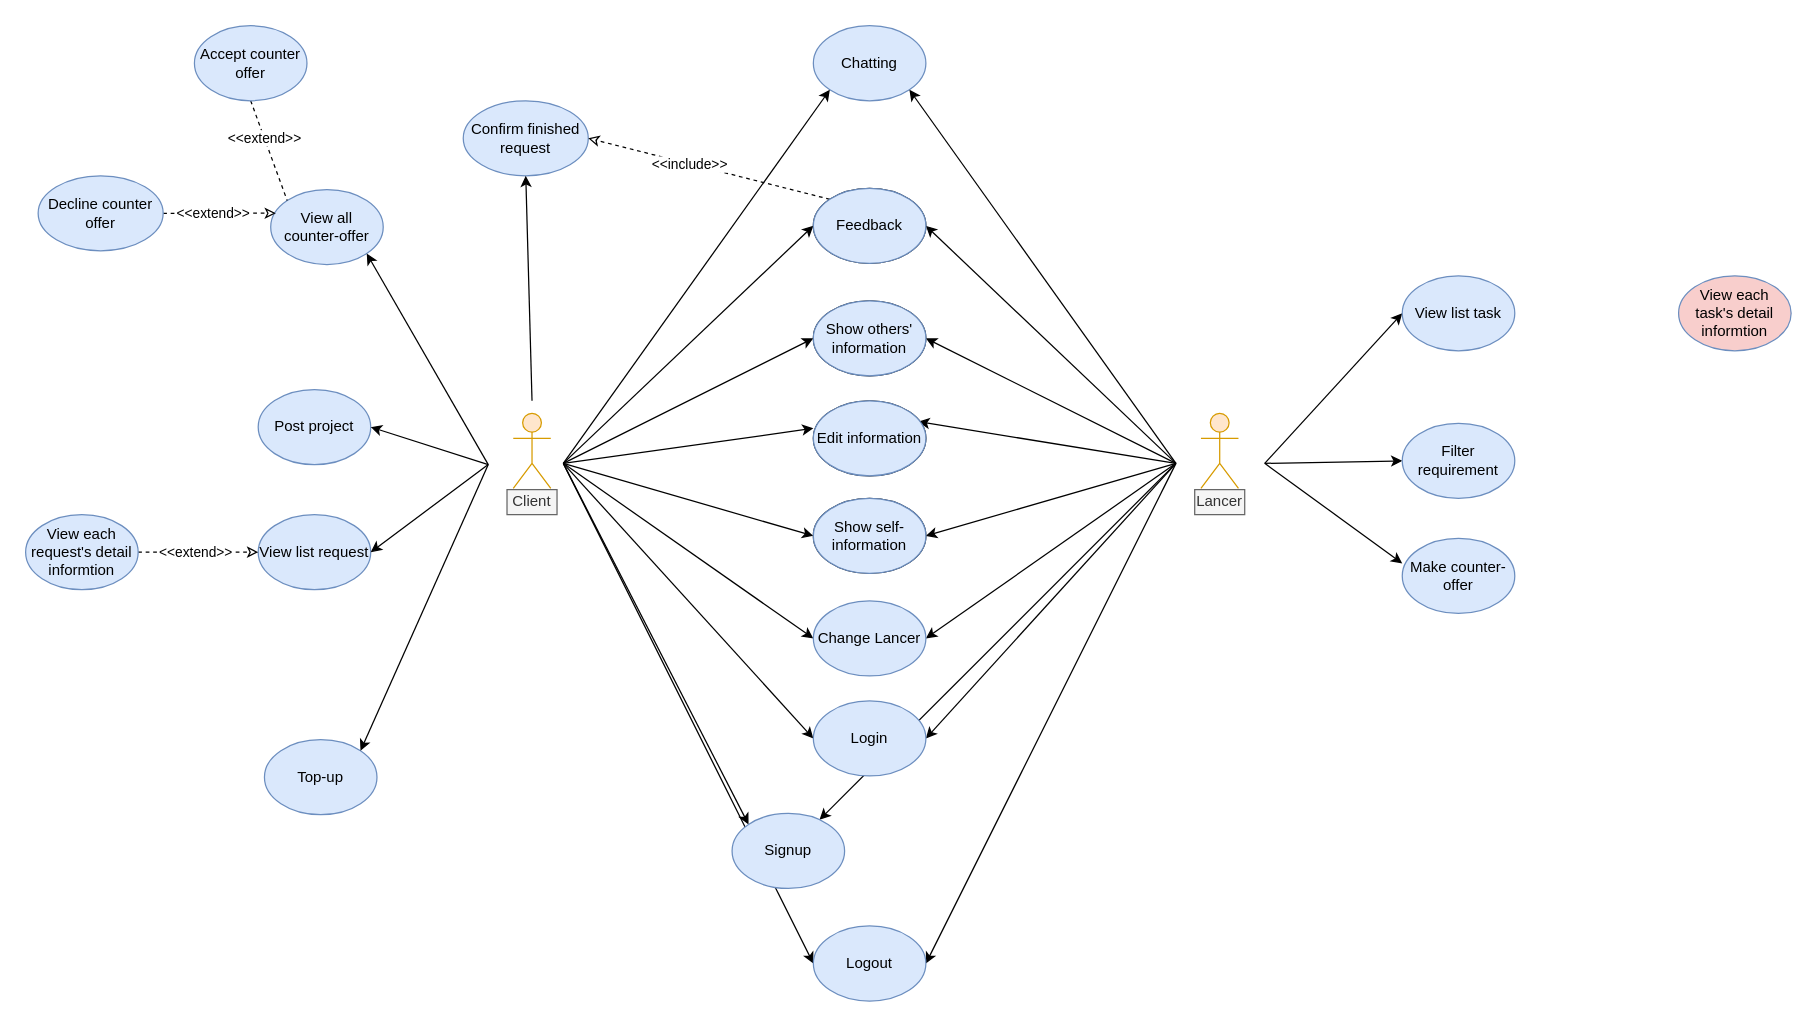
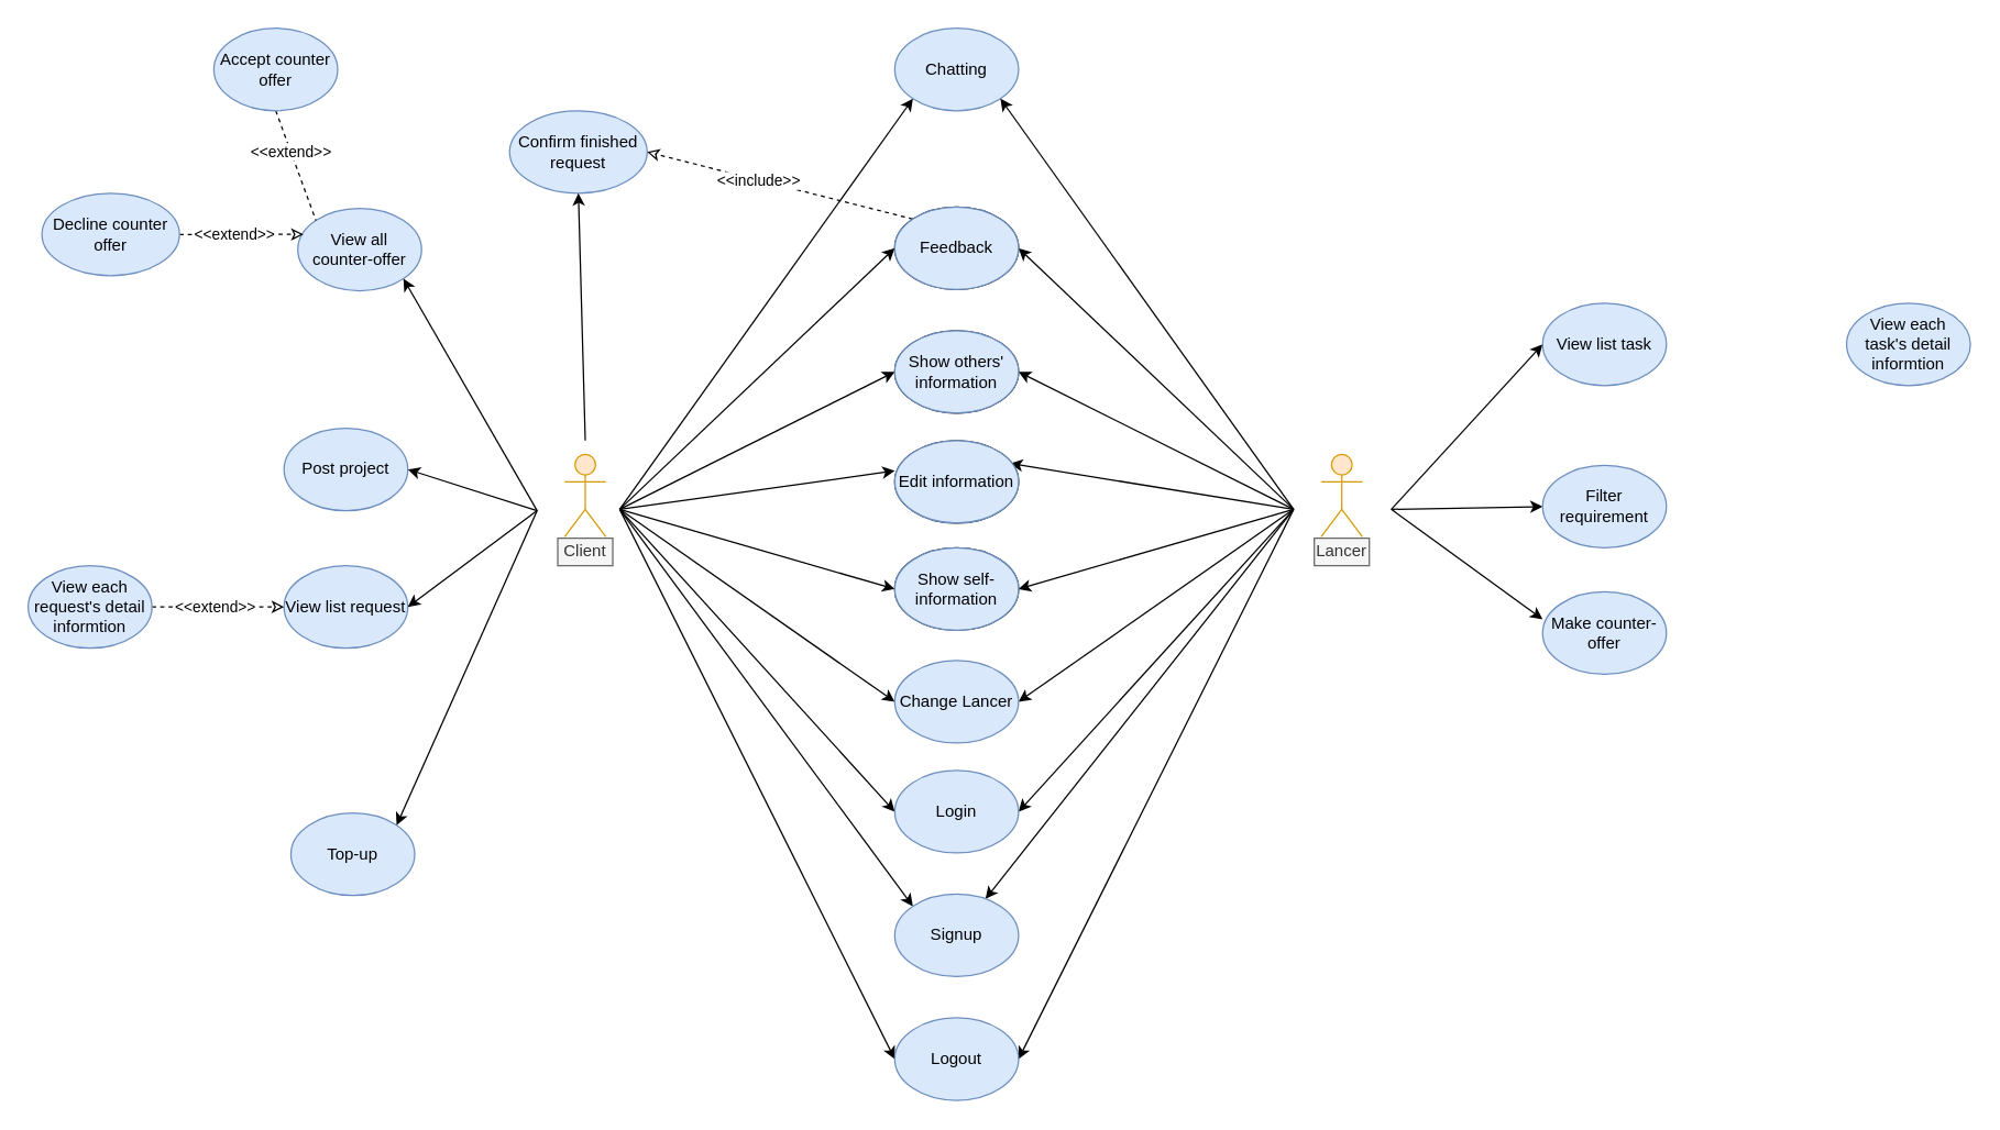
  <mxCell id="0" />
  <mxCell id="1" parent="0" />
  <mxCell id="2" style="edgeStyle=none;rounded=0;orthogonalLoop=1;jettySize=auto;html=1;exitX=0.5;exitY=0.5;exitDx=0;exitDy=0;exitPerimeter=0;entryX=0;entryY=0.5;entryDx=0;entryDy=0;" parent="1" target="22" edge="1"><mxGeometry relative="1" as="geometry"><mxPoint x="450" y="370" as="sourcePoint" /></mxGeometry></mxCell>
  <mxCell id="3" style="edgeStyle=none;rounded=0;orthogonalLoop=1;jettySize=auto;html=1;exitX=0.5;exitY=0.5;exitDx=0;exitDy=0;exitPerimeter=0;entryX=0;entryY=0;entryDx=0;entryDy=0;" parent="1" target="21" edge="1"><mxGeometry relative="1" as="geometry"><mxPoint x="450" y="370" as="sourcePoint" /></mxGeometry></mxCell>
  <mxCell id="4" style="edgeStyle=none;rounded=0;orthogonalLoop=1;jettySize=auto;html=1;exitX=0.5;exitY=0.5;exitDx=0;exitDy=0;exitPerimeter=0;entryX=0;entryY=0.5;entryDx=0;entryDy=0;" parent="1" target="23" edge="1"><mxGeometry relative="1" as="geometry"><mxPoint x="450" y="370" as="sourcePoint" /></mxGeometry></mxCell>
  <mxCell id="5" style="edgeStyle=none;rounded=0;orthogonalLoop=1;jettySize=auto;html=1;exitX=0.5;exitY=0.5;exitDx=0;exitDy=0;exitPerimeter=0;entryX=0;entryY=0.5;entryDx=0;entryDy=0;" parent="1" target="24" edge="1"><mxGeometry relative="1" as="geometry"><mxPoint x="450" y="370" as="sourcePoint" /></mxGeometry></mxCell>
  <mxCell id="6" style="edgeStyle=none;rounded=0;orthogonalLoop=1;jettySize=auto;html=1;exitX=0.5;exitY=0.5;exitDx=0;exitDy=0;exitPerimeter=0;entryX=0;entryY=0.367;entryDx=0;entryDy=0;entryPerimeter=0;" parent="1" target="26" edge="1"><mxGeometry relative="1" as="geometry"><mxPoint x="450" y="370" as="sourcePoint" /></mxGeometry></mxCell>
  <mxCell id="7" style="edgeStyle=none;rounded=0;orthogonalLoop=1;jettySize=auto;html=1;exitX=0.5;exitY=0.5;exitDx=0;exitDy=0;exitPerimeter=0;entryX=0;entryY=0.5;entryDx=0;entryDy=0;" parent="1" target="25" edge="1"><mxGeometry relative="1" as="geometry"><mxPoint x="450" y="370" as="sourcePoint" /></mxGeometry></mxCell>
  <mxCell id="8" style="edgeStyle=none;rounded=0;orthogonalLoop=1;jettySize=auto;html=1;exitX=0.5;exitY=0.5;exitDx=0;exitDy=0;exitPerimeter=0;entryX=0;entryY=0.5;entryDx=0;entryDy=0;" parent="1" target="43" edge="1"><mxGeometry relative="1" as="geometry"><mxPoint x="450" y="370" as="sourcePoint" /></mxGeometry></mxCell>
  <mxCell id="9" style="edgeStyle=none;rounded=0;orthogonalLoop=1;jettySize=auto;html=1;exitX=0.5;exitY=0.5;exitDx=0;exitDy=0;exitPerimeter=0;entryX=0;entryY=0.5;entryDx=0;entryDy=0;" parent="1" target="41" edge="1"><mxGeometry relative="1" as="geometry"><mxPoint x="450" y="370" as="sourcePoint" /></mxGeometry></mxCell>
  <mxCell id="10" style="edgeStyle=none;rounded=0;orthogonalLoop=1;jettySize=auto;html=1;exitX=0.5;exitY=0.5;exitDx=0;exitDy=0;exitPerimeter=0;entryX=1;entryY=0.5;entryDx=0;entryDy=0;" parent="1" target="22" edge="1"><mxGeometry relative="1" as="geometry"><mxPoint x="940" y="370" as="sourcePoint" /></mxGeometry></mxCell>
  <mxCell id="11" style="edgeStyle=none;rounded=0;orthogonalLoop=1;jettySize=auto;html=1;exitX=0.5;exitY=0.5;exitDx=0;exitDy=0;exitPerimeter=0;" parent="1" target="21" edge="1"><mxGeometry relative="1" as="geometry"><mxPoint x="940" y="370" as="sourcePoint" /></mxGeometry></mxCell>
  <mxCell id="12" style="edgeStyle=none;rounded=0;orthogonalLoop=1;jettySize=auto;html=1;exitX=0.5;exitY=0.5;exitDx=0;exitDy=0;exitPerimeter=0;entryX=1;entryY=0.5;entryDx=0;entryDy=0;" parent="1" target="23" edge="1"><mxGeometry relative="1" as="geometry"><mxPoint x="940" y="370" as="sourcePoint" /></mxGeometry></mxCell>
  <mxCell id="13" style="edgeStyle=none;rounded=0;orthogonalLoop=1;jettySize=auto;html=1;exitX=0.5;exitY=0.5;exitDx=0;exitDy=0;exitPerimeter=0;entryX=1;entryY=0.5;entryDx=0;entryDy=0;" parent="1" target="24" edge="1"><mxGeometry relative="1" as="geometry"><mxPoint x="940" y="370" as="sourcePoint" /></mxGeometry></mxCell>
  <mxCell id="14" style="edgeStyle=none;rounded=0;orthogonalLoop=1;jettySize=auto;html=1;exitX=0.5;exitY=0.5;exitDx=0;exitDy=0;exitPerimeter=0;entryX=0.933;entryY=0.278;entryDx=0;entryDy=0;entryPerimeter=0;" parent="1" target="26" edge="1"><mxGeometry relative="1" as="geometry"><mxPoint x="940" y="370" as="sourcePoint" /></mxGeometry></mxCell>
  <mxCell id="15" style="edgeStyle=none;rounded=0;orthogonalLoop=1;jettySize=auto;html=1;exitX=0.5;exitY=0.5;exitDx=0;exitDy=0;exitPerimeter=0;entryX=0;entryY=0.5;entryDx=0;entryDy=0;" parent="1" target="27" edge="1"><mxGeometry relative="1" as="geometry"><mxPoint x="1011" y="370" as="sourcePoint" /></mxGeometry></mxCell>
  <mxCell id="16" style="edgeStyle=none;rounded=0;orthogonalLoop=1;jettySize=auto;html=1;entryX=1;entryY=0.5;entryDx=0;entryDy=0;" parent="1" target="25" edge="1"><mxGeometry relative="1" as="geometry"><mxPoint x="940" y="370" as="sourcePoint" /></mxGeometry></mxCell>
  <mxCell id="17" style="edgeStyle=none;rounded=0;orthogonalLoop=1;jettySize=auto;html=1;exitX=0.5;exitY=0.5;exitDx=0;exitDy=0;exitPerimeter=0;" parent="1" edge="1"><mxGeometry relative="1" as="geometry"><mxPoint x="1121" y="450" as="targetPoint" /><mxPoint x="1011" y="370" as="sourcePoint" /></mxGeometry></mxCell>
  <mxCell id="18" style="edgeStyle=none;rounded=0;orthogonalLoop=1;jettySize=auto;html=1;exitX=0.5;exitY=0.5;exitDx=0;exitDy=0;exitPerimeter=0;entryX=0;entryY=0.5;entryDx=0;entryDy=0;" parent="1" target="30" edge="1"><mxGeometry relative="1" as="geometry"><mxPoint x="1011" y="370" as="sourcePoint" /></mxGeometry></mxCell>
  <mxCell id="19" style="edgeStyle=none;rounded=0;orthogonalLoop=1;jettySize=auto;html=1;exitX=0.5;exitY=0.5;exitDx=0;exitDy=0;exitPerimeter=0;entryX=1;entryY=0.5;entryDx=0;entryDy=0;" parent="1" target="43" edge="1"><mxGeometry relative="1" as="geometry"><mxPoint x="940" y="370" as="sourcePoint" /></mxGeometry></mxCell>
  <mxCell id="20" style="edgeStyle=none;rounded=0;orthogonalLoop=1;jettySize=auto;html=1;entryX=1;entryY=0.5;entryDx=0;entryDy=0;" parent="1" target="41" edge="1"><mxGeometry relative="1" as="geometry"><mxPoint x="940" y="370" as="sourcePoint" /></mxGeometry></mxCell>
- <mxCell id="21" value="Signup" style="ellipse;whiteSpace=wrap;html=1;fillColor=#dae8fc;strokeColor=#6c8ebf;" parent="1" vertex="1"><mxGeometry x="585" y="650" width="90" height="60" as="geometry" /></mxCell>
+ <mxCell id="21" value="Signup" style="ellipse;whiteSpace=wrap;html=1;fillColor=#dae8fc;strokeColor=#6c8ebf;" parent="1" vertex="1"><mxGeometry x="650" y="650" width="90" height="60" as="geometry" /></mxCell>
  <mxCell id="22" value="Login" style="ellipse;whiteSpace=wrap;html=1;fillColor=#dae8fc;strokeColor=#6c8ebf;" parent="1" vertex="1"><mxGeometry x="650" y="560" width="90" height="60" as="geometry" /></mxCell>
  <mxCell id="23" value="Change Lancer" style="ellipse;whiteSpace=wrap;html=1;fillColor=#dae8fc;strokeColor=#6c8ebf;" parent="1" vertex="1"><mxGeometry x="650" y="480" width="90" height="60" as="geometry" /></mxCell>
  <mxCell id="24" value="Show self-information" style="ellipse;whiteSpace=wrap;html=1;" parent="1" vertex="1"><mxGeometry x="650" y="398" width="90" height="60" as="geometry" /></mxCell>
  <mxCell id="25" value="Show others' information" style="ellipse;whiteSpace=wrap;html=1;" parent="1" vertex="1"><mxGeometry x="650" y="240" width="90" height="60" as="geometry" /></mxCell>
  <mxCell id="26" value="Edit information" style="ellipse;whiteSpace=wrap;html=1;" parent="1" vertex="1"><mxGeometry x="650" y="320" width="90" height="60" as="geometry" /></mxCell>
  <mxCell id="27" value="Filter requirement" style="ellipse;whiteSpace=wrap;html=1;fillColor=#dae8fc;strokeColor=#6c8ebf;" parent="1" vertex="1"><mxGeometry x="1121" y="338" width="90" height="60" as="geometry" /></mxCell>
  <mxCell id="28" value="Post project" style="ellipse;whiteSpace=wrap;html=1;fillColor=#dae8fc;strokeColor=#6c8ebf;" parent="1" vertex="1"><mxGeometry x="206" y="311" width="90" height="60" as="geometry" /></mxCell>
  <mxCell id="29" value="Make counter-offer" style="ellipse;whiteSpace=wrap;html=1;fillColor=#dae8fc;strokeColor=#6c8ebf;" parent="1" vertex="1"><mxGeometry x="1121" y="430" width="90" height="60" as="geometry" /></mxCell>
  <mxCell id="30" value="View list task" style="ellipse;whiteSpace=wrap;html=1;fillColor=#dae8fc;strokeColor=#6c8ebf;" parent="1" vertex="1"><mxGeometry x="1121" y="220" width="90" height="60" as="geometry" /></mxCell>
  <mxCell id="31" value="View list request" style="ellipse;whiteSpace=wrap;html=1;fillColor=#dae8fc;strokeColor=#6c8ebf;" parent="1" vertex="1"><mxGeometry x="206" y="411" width="90" height="60" as="geometry" /></mxCell>
- <mxCell id="32" value="View each task's detail informtion" style="ellipse;whiteSpace=wrap;html=1;fillColor=#f8cecc;strokeColor=#6c8ebf;" parent="1" vertex="1"><mxGeometry x="1342" y="220" width="90" height="60" as="geometry" /></mxCell>
+ <mxCell id="32" value="View each task's detail informtion" style="ellipse;whiteSpace=wrap;html=1;fillColor=#dae8fc;strokeColor=#6c8ebf;" parent="1" vertex="1"><mxGeometry x="1342" y="220" width="90" height="60" as="geometry" /></mxCell>
  <mxCell id="33" style="edgeStyle=none;rounded=0;orthogonalLoop=1;jettySize=auto;html=1;exitX=1;exitY=0.5;exitDx=0;exitDy=0;entryX=0;entryY=0.5;entryDx=0;entryDy=0;dashed=1;endArrow=classic;endFill=0;" parent="1" source="34" target="31" edge="1"><mxGeometry relative="1" as="geometry" /></mxCell>
  <mxCell id="34" value="View each request's detail informtion" style="ellipse;whiteSpace=wrap;html=1;fillColor=#dae8fc;strokeColor=#6c8ebf;" parent="1" vertex="1"><mxGeometry x="20" y="411" width="90" height="60" as="geometry" /></mxCell>
  <mxCell id="35" value="View all counter-offer" style="ellipse;whiteSpace=wrap;html=1;fillColor=#dae8fc;strokeColor=#6c8ebf;" parent="1" vertex="1"><mxGeometry x="216" y="151" width="90" height="60" as="geometry" /></mxCell>
  <mxCell id="36" style="edgeStyle=none;rounded=0;orthogonalLoop=1;jettySize=auto;html=1;exitX=1;exitY=0.5;exitDx=0;exitDy=0;entryX=0.046;entryY=0.316;entryDx=0;entryDy=0;dashed=1;endArrow=classic;endFill=0;entryPerimeter=0;" parent="1" source="54" target="35" edge="1"><mxGeometry relative="1" as="geometry"><mxPoint x="131" y="261" as="sourcePoint" /></mxGeometry></mxCell>
  <mxCell id="37" value="&amp;lt;&amp;lt;extend&amp;gt;&amp;gt;" style="edgeLabel;html=1;align=center;verticalAlign=middle;resizable=0;points=[];" parent="36" vertex="1" connectable="0"><mxGeometry x="-0.429" relative="1" as="geometry"><mxPoint x="14" as="offset" /></mxGeometry></mxCell>
  <mxCell id="38" value="Confirm finished request" style="ellipse;whiteSpace=wrap;html=1;fillColor=#dae8fc;strokeColor=#6c8ebf;" parent="1" vertex="1"><mxGeometry y="80" width="100" height="60" as="geometry" x="370" /></mxCell>
  <mxCell id="39" style="edgeStyle=none;rounded=0;orthogonalLoop=1;jettySize=auto;html=1;exitX=0;exitY=0;exitDx=0;exitDy=0;entryX=1;entryY=0.5;entryDx=0;entryDy=0;endArrow=classic;endFill=0;dashed=1;" parent="1" source="41" target="38" edge="1"><mxGeometry relative="1" as="geometry"><Array as="points" /></mxGeometry></mxCell>
  <mxCell id="40" value="&amp;lt;&amp;lt;include&amp;gt;&amp;gt;" style="edgeLabel;html=1;align=center;verticalAlign=middle;resizable=0;points=[];" parent="39" vertex="1" connectable="0"><mxGeometry x="-0.123" y="2" relative="1" as="geometry"><mxPoint x="-28" y="-9" as="offset" /></mxGeometry></mxCell>
  <mxCell id="41" value="Feedback" style="ellipse;whiteSpace=wrap;html=1;" parent="1" vertex="1"><mxGeometry x="650" y="150" width="90" height="60" as="geometry" /></mxCell>
  <mxCell id="42" value="Top-up" style="ellipse;whiteSpace=wrap;html=1;fillColor=#dae8fc;strokeColor=#6c8ebf;" parent="1" vertex="1"><mxGeometry x="211" y="591" width="90" height="60" as="geometry" /></mxCell>
  <mxCell id="43" value="Logout" style="ellipse;whiteSpace=wrap;html=1;fillColor=#dae8fc;strokeColor=#6c8ebf;" parent="1" vertex="1"><mxGeometry x="650" y="740" width="90" height="60" as="geometry" /></mxCell>
  <mxCell id="44" style="edgeStyle=none;rounded=0;orthogonalLoop=1;jettySize=auto;html=1;exitX=0;exitY=0.333;exitDx=0;exitDy=0;exitPerimeter=0;entryX=1;entryY=1;entryDx=0;entryDy=0;endArrow=classic;endFill=1;" parent="1" target="35" edge="1"><mxGeometry relative="1" as="geometry"><mxPoint x="390" y="371" as="sourcePoint" /></mxGeometry></mxCell>
  <mxCell id="45" style="edgeStyle=none;rounded=0;orthogonalLoop=1;jettySize=auto;html=1;exitX=0;exitY=0.333;exitDx=0;exitDy=0;exitPerimeter=0;entryX=1;entryY=0.5;entryDx=0;entryDy=0;endArrow=classic;endFill=1;" parent="1" target="28" edge="1"><mxGeometry relative="1" as="geometry"><mxPoint x="390" y="371" as="sourcePoint" /></mxGeometry></mxCell>
  <mxCell id="46" style="edgeStyle=none;rounded=0;orthogonalLoop=1;jettySize=auto;html=1;exitX=0;exitY=0.333;exitDx=0;exitDy=0;exitPerimeter=0;entryX=1;entryY=0.5;entryDx=0;entryDy=0;endArrow=classic;endFill=1;" parent="1" target="31" edge="1"><mxGeometry relative="1" as="geometry"><mxPoint x="390" y="371" as="sourcePoint" /></mxGeometry></mxCell>
  <mxCell id="47" style="edgeStyle=none;rounded=0;orthogonalLoop=1;jettySize=auto;html=1;exitX=0;exitY=0.333;exitDx=0;exitDy=0;exitPerimeter=0;entryX=1;entryY=0;entryDx=0;entryDy=0;endArrow=classic;endFill=1;" parent="1" target="42" edge="1"><mxGeometry relative="1" as="geometry"><mxPoint x="390" y="371" as="sourcePoint" /></mxGeometry></mxCell>
  <mxCell id="48" style="edgeStyle=none;rounded=0;orthogonalLoop=1;jettySize=auto;html=1;entryX=0.5;entryY=1;entryDx=0;entryDy=0;endArrow=classic;endFill=1;" parent="1" target="38" edge="1"><mxGeometry relative="1" as="geometry"><mxPoint x="425" y="320" as="sourcePoint" /></mxGeometry></mxCell>
  <mxCell id="49" value="&amp;lt;&amp;lt;extend&amp;gt;&amp;gt;" style="edgeLabel;html=1;align=center;verticalAlign=middle;resizable=0;points=[];" parent="1" vertex="1" connectable="0"><mxGeometry x="155.003" y="440.999" as="geometry" /></mxCell>
  <mxCell id="50" value="Actor" style="shape=umlActor;verticalLabelPosition=bottom;verticalAlign=top;html=1;outlineConnect=0;fillColor=#ffe6cc;strokeColor=#d79b00;" parent="1" vertex="1"><mxGeometry x="410" y="330" width="30" height="60" as="geometry" /></mxCell>
  <mxCell id="51" value="Actor" style="shape=umlActor;verticalLabelPosition=bottom;verticalAlign=top;html=1;outlineConnect=0;fillColor=#ffe6cc;strokeColor=#d79b00;" parent="1" vertex="1"><mxGeometry x="960" y="330" width="30" height="60" as="geometry" /></mxCell>
  <mxCell id="52" value="Client" style="text;html=1;strokeColor=#666666;fillColor=#f5f5f5;align=center;verticalAlign=middle;whiteSpace=wrap;rounded=0;fontColor=#333333;" parent="1" vertex="1"><mxGeometry x="405" y="391" width="40" height="20" as="geometry" /></mxCell>
  <mxCell id="53" value="Lancer" style="text;html=1;strokeColor=#666666;fillColor=#f5f5f5;align=center;verticalAlign=middle;whiteSpace=wrap;rounded=0;fontColor=#333333;" parent="1" vertex="1"><mxGeometry x="955" y="391" width="40" height="20" as="geometry" /></mxCell>
  <mxCell id="54" value="Decline counter offer" style="ellipse;whiteSpace=wrap;html=1;fillColor=#dae8fc;strokeColor=#6c8ebf;" parent="1" vertex="1"><mxGeometry x="30" y="140" width="100" height="60" as="geometry" /></mxCell>
  <mxCell id="55" style="edgeStyle=none;rounded=0;orthogonalLoop=1;jettySize=auto;html=1;exitX=0.5;exitY=1;exitDx=0;exitDy=0;entryX=0;entryY=0;entryDx=0;entryDy=0;dashed=1;endArrow=none;endFill=0;" parent="1" source="56" target="35" edge="1"><mxGeometry relative="1" as="geometry" /></mxCell>
  <mxCell id="56" value="Accept counter offer" style="ellipse;whiteSpace=wrap;html=1;fillColor=#dae8fc;strokeColor=#6c8ebf;" parent="1" vertex="1"><mxGeometry x="155" y="20" width="90" height="60" as="geometry" /></mxCell>
  <mxCell id="57" value="Feedback" style="ellipse;whiteSpace=wrap;html=1;fillColor=#dae8fc;strokeColor=#6c8ebf;" parent="1" vertex="1"><mxGeometry x="650" y="150" width="90" height="60" as="geometry" /></mxCell>
  <mxCell id="58" value="Show others' information" style="ellipse;whiteSpace=wrap;html=1;fillColor=#dae8fc;strokeColor=#6c8ebf;" parent="1" vertex="1"><mxGeometry x="650" y="240" width="90" height="60" as="geometry" /></mxCell>
  <mxCell id="59" value="Edit information" style="ellipse;whiteSpace=wrap;html=1;fillColor=#dae8fc;strokeColor=#6c8ebf;" parent="1" vertex="1"><mxGeometry x="650" y="320" width="90" height="60" as="geometry" /></mxCell>
  <mxCell id="60" value="Show self-information" style="ellipse;whiteSpace=wrap;html=1;fillColor=#dae8fc;strokeColor=#6c8ebf;" parent="1" vertex="1"><mxGeometry x="650" y="398" width="90" height="60" as="geometry" /></mxCell>
  <mxCell id="61" value="Chatting" style="ellipse;whiteSpace=wrap;html=1;fillColor=#dae8fc;strokeColor=#6c8ebf;" parent="1" vertex="1"><mxGeometry x="650" y="20" width="90" height="60" as="geometry" /></mxCell>
  <mxCell id="62" value="" style="endArrow=classic;html=1;entryX=1;entryY=1;entryDx=0;entryDy=0;" parent="1" target="61" edge="1"><mxGeometry width="50" height="50" relative="1" as="geometry"><mxPoint x="940" y="370" as="sourcePoint" /><mxPoint x="750" y="80" as="targetPoint" /></mxGeometry></mxCell>
  <mxCell id="63" value="" style="endArrow=classic;html=1;entryX=0;entryY=1;entryDx=0;entryDy=0;" parent="1" target="61" edge="1"><mxGeometry width="50" height="50" relative="1" as="geometry"><mxPoint x="450" y="370" as="sourcePoint" /><mxPoint x="610" y="170" as="targetPoint" /></mxGeometry></mxCell>
  <mxCell id="64" value="&amp;lt;&amp;lt;extend&amp;gt;&amp;gt;" style="edgeLabel;html=1;align=center;verticalAlign=middle;resizable=0;points=[];" parent="1" vertex="1" connectable="0"><mxGeometry x="210.997" y="109.999" as="geometry" /></mxCell>
